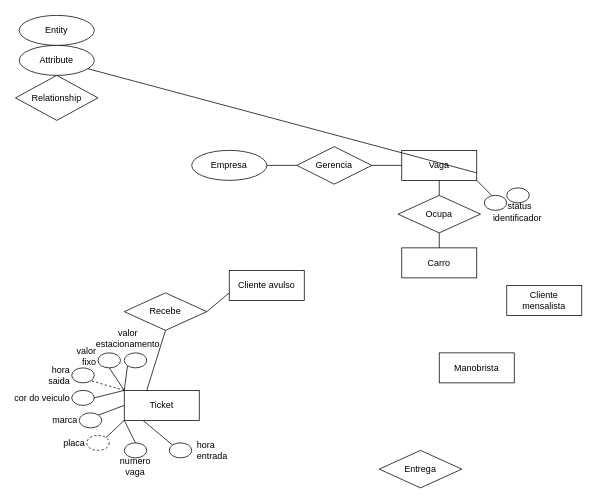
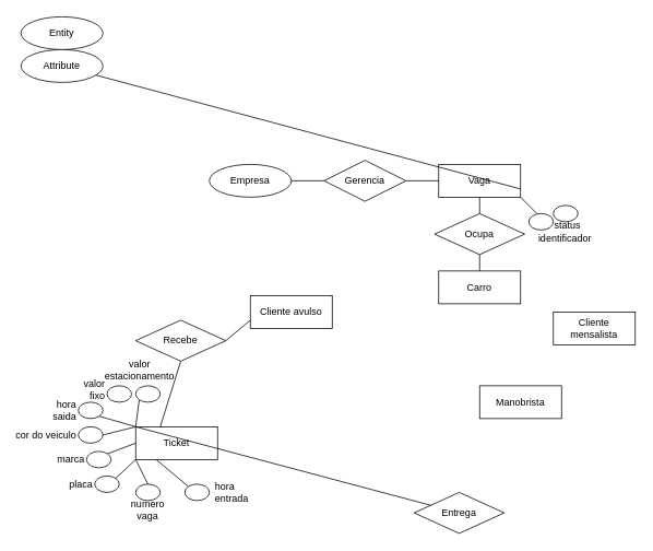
  <mxCell id="0" />
  <mxCell id="1" parent="0" />
  <mxCell id="2" value="Attribute" style="ellipse;whiteSpace=wrap;html=1;align=center;" vertex="1" parent="1"><mxGeometry x="25" y="60" width="100" height="40" as="geometry" /></mxCell>
  <mxCell id="3" value="Entity" style="ellipse;whiteSpace=wrap;html=1;align=center;" vertex="1" parent="1"><mxGeometry x="25" y="20" width="100" height="40" as="geometry" /></mxCell>
- <mxCell id="4" value="Relationship" style="shape=rhombus;perimeter=rhombusPerimeter;whiteSpace=wrap;html=1;align=center;" vertex="1" parent="1"><mxGeometry x="20" y="100" width="110" height="60" as="geometry" /></mxCell>
  <mxCell id="5" style="rounded=0;orthogonalLoop=1;jettySize=auto;html=1;exitX=1;exitY=0.5;exitDx=0;exitDy=0;entryX=0;entryY=0.5;entryDx=0;entryDy=0;endArrow=none;endFill=0;" edge="1" parent="1" source="6" target="14"><mxGeometry relative="1" as="geometry" /></mxCell>
  <mxCell id="6" value="Empresa" style="ellipse;whiteSpace=wrap;html=1;align=center;" vertex="1" parent="1"><mxGeometry x="255" y="200" width="100" height="40" as="geometry" /></mxCell>
  <mxCell id="7" style="rounded=0;orthogonalLoop=1;jettySize=auto;html=1;exitX=0.5;exitY=1;exitDx=0;exitDy=0;entryX=0.5;entryY=0;entryDx=0;entryDy=0;endArrow=none;endFill=0;" edge="1" parent="1" source="8" target="40"><mxGeometry relative="1" as="geometry" /></mxCell>
  <mxCell id="8" value="Vaga" style="whiteSpace=wrap;html=1;align=center;" vertex="1" parent="1"><mxGeometry x="535" y="200" width="100" height="40" as="geometry" /></mxCell>
  <mxCell id="9" value="identificador" style="ellipse;whiteSpace=wrap;html=1;align=left;spacingRight=0;spacingTop=40;spacingLeft=10;" vertex="1" parent="1"><mxGeometry x="645" y="260" width="30" height="20" as="geometry" /></mxCell>
  <mxCell id="10" value="" style="endArrow=none;html=1;rounded=0;entryX=0.332;entryY=0.004;entryDx=0;entryDy=0;entryPerimeter=0;exitX=1;exitY=1;exitDx=0;exitDy=0;" edge="1" parent="1" source="8" target="9"><mxGeometry relative="1" as="geometry"><mxPoint x="635" y="250" as="sourcePoint" /><mxPoint x="665" y="250" as="targetPoint" /></mxGeometry></mxCell>
  <mxCell id="11" value="&lt;span style=&quot;text-wrap: nowrap;&quot;&gt;status&lt;/span&gt;" style="ellipse;whiteSpace=wrap;html=1;align=center;spacingTop=30;spacingLeft=5;" vertex="1" parent="1"><mxGeometry x="675" y="250" width="30" height="20" as="geometry" /></mxCell>
  <mxCell id="12" value="" style="endArrow=none;html=1;rounded=0;exitX=1;exitY=0.75;exitDx=0;exitDy=0;" edge="1" parent="1" source="8" target="2"><mxGeometry relative="1" as="geometry"><mxPoint x="655" y="240" as="sourcePoint" /><mxPoint x="675" y="250" as="targetPoint" /></mxGeometry></mxCell>
  <mxCell id="13" style="rounded=0;orthogonalLoop=1;jettySize=auto;html=1;exitX=1;exitY=0.5;exitDx=0;exitDy=0;entryX=0;entryY=0.5;entryDx=0;entryDy=0;endArrow=none;endFill=0;" edge="1" parent="1" source="14" target="8"><mxGeometry relative="1" as="geometry" /></mxCell>
  <mxCell id="14" value="Gerencia" style="shape=rhombus;perimeter=rhombusPerimeter;whiteSpace=wrap;html=1;align=center;" vertex="1" parent="1"><mxGeometry x="395" y="195" width="100" height="50" as="geometry" /></mxCell>
  <mxCell id="15" style="rounded=0;orthogonalLoop=1;jettySize=auto;html=1;exitX=0;exitY=0.75;exitDx=0;exitDy=0;entryX=1;entryY=0.5;entryDx=0;entryDy=0;endArrow=none;endFill=0;" edge="1" parent="1" source="16" target="21"><mxGeometry relative="1" as="geometry" /></mxCell>
  <mxCell id="16" value="Cliente avulso" style="whiteSpace=wrap;html=1;align=center;" vertex="1" parent="1"><mxGeometry x="305" y="360" width="100" height="40" as="geometry" /></mxCell>
  <mxCell id="17" value="Entrega" style="shape=rhombus;perimeter=rhombusPerimeter;whiteSpace=wrap;html=1;align=center;" vertex="1" parent="1"><mxGeometry x="505" y="600" width="110" height="50" as="geometry" /></mxCell>
  <mxCell id="18" value="Carro" style="whiteSpace=wrap;html=1;align=center;" vertex="1" parent="1"><mxGeometry x="535" y="330" width="100" height="40" as="geometry" /></mxCell>
  <mxCell id="19" value="Manobrista" style="whiteSpace=wrap;html=1;align=center;" vertex="1" parent="1"><mxGeometry x="585" y="470" width="100" height="40" as="geometry" /></mxCell>
- <mxCell id="20" value="&lt;span style=&quot;text-wrap: nowrap;&quot;&gt;placa&lt;/span&gt;" style="ellipse;whiteSpace=wrap;html=1;align=right;spacingRight=30;dashed=1;" vertex="1" parent="1"><mxGeometry x="115" y="580" width="30" height="20" as="geometry" /></mxCell>
+ <mxCell id="20" value="&lt;span style=&quot;text-wrap: nowrap;&quot;&gt;placa&lt;/span&gt;" style="ellipse;whiteSpace=wrap;html=1;align=right;spacingRight=30;" vertex="1" parent="1"><mxGeometry x="115" y="580" width="30" height="20" as="geometry" /></mxCell>
  <mxCell id="21" value="Recebe" style="shape=rhombus;perimeter=rhombusPerimeter;whiteSpace=wrap;html=1;align=center;" vertex="1" parent="1"><mxGeometry x="165" y="390" width="110" height="50" as="geometry" /></mxCell>
  <mxCell id="22" style="rounded=0;orthogonalLoop=1;jettySize=auto;html=1;exitX=0;exitY=0;exitDx=0;exitDy=0;entryX=1;entryY=0.5;entryDx=0;entryDy=0;endArrow=none;endFill=0;" edge="1" parent="1" source="29" target="30"><mxGeometry relative="1" as="geometry" /></mxCell>
  <mxCell id="23" style="rounded=0;orthogonalLoop=1;jettySize=auto;html=1;exitX=0;exitY=0.5;exitDx=0;exitDy=0;entryX=1;entryY=0;entryDx=0;entryDy=0;endArrow=none;endFill=0;" edge="1" parent="1" source="29" target="32"><mxGeometry relative="1" as="geometry" /></mxCell>
  <mxCell id="24" style="rounded=0;orthogonalLoop=1;jettySize=auto;html=1;exitX=0;exitY=1;exitDx=0;exitDy=0;entryX=1;entryY=0;entryDx=0;entryDy=0;endArrow=none;endFill=0;" edge="1" parent="1" source="29" target="20"><mxGeometry relative="1" as="geometry" /></mxCell>
  <mxCell id="25" style="rounded=0;orthogonalLoop=1;jettySize=auto;html=1;exitX=0;exitY=1;exitDx=0;exitDy=0;entryX=0.5;entryY=0;entryDx=0;entryDy=0;endArrow=none;endFill=0;" edge="1" parent="1" source="29" target="34"><mxGeometry relative="1" as="geometry" /></mxCell>
  <mxCell id="26" style="rounded=0;orthogonalLoop=1;jettySize=auto;html=1;exitX=0.25;exitY=1;exitDx=0;exitDy=0;entryX=0;entryY=0;entryDx=0;entryDy=0;endArrow=none;endFill=0;" edge="1" parent="1" source="29" target="33"><mxGeometry relative="1" as="geometry" /></mxCell>
- <mxCell id="27" style="rounded=0;orthogonalLoop=1;jettySize=auto;html=1;exitX=0;exitY=0;exitDx=0;exitDy=0;entryX=1;entryY=1;entryDx=0;entryDy=0;endArrow=none;endFill=0;dashed=1;" edge="1" parent="1" source="29" target="31"><mxGeometry relative="1" as="geometry" /></mxCell>
+ <mxCell id="27" style="rounded=0;orthogonalLoop=1;jettySize=auto;html=1;exitX=0;exitY=0;exitDx=0;exitDy=0;entryX=1;entryY=1;entryDx=0;entryDy=0;endArrow=none;endFill=0;" edge="1" parent="1" source="29" target="31"><mxGeometry relative="1" as="geometry" /></mxCell>
  <mxCell id="28" style="rounded=0;orthogonalLoop=1;jettySize=auto;html=1;exitX=0;exitY=0;exitDx=0;exitDy=0;entryX=0;entryY=1;entryDx=0;entryDy=0;endArrow=none;endFill=0;" edge="1" parent="1" source="29" target="38"><mxGeometry relative="1" as="geometry" /></mxCell>
  <mxCell id="29" value="Ticket" style="whiteSpace=wrap;html=1;align=center;" vertex="1" parent="1"><mxGeometry x="165" y="520" width="100" height="40" as="geometry" /></mxCell>
  <mxCell id="30" value="&lt;span style=&quot;text-wrap: nowrap;&quot;&gt;cor do veiculo&lt;/span&gt;" style="ellipse;whiteSpace=wrap;html=1;align=right;spacingRight=30;" vertex="1" parent="1"><mxGeometry x="95" y="520" width="30" height="20" as="geometry" /></mxCell>
  <mxCell id="31" value="hora&lt;br&gt;saida" style="ellipse;whiteSpace=wrap;html=1;align=right;spacingRight=30;" vertex="1" parent="1"><mxGeometry x="95" y="490" width="30" height="20" as="geometry" /></mxCell>
  <mxCell id="32" value="&lt;span style=&quot;text-wrap: nowrap;&quot;&gt;marca&lt;/span&gt;" style="ellipse;whiteSpace=wrap;html=1;align=right;spacingRight=30;" vertex="1" parent="1"><mxGeometry x="105" y="550" width="30" height="20" as="geometry" /></mxCell>
  <mxCell id="33" value="&lt;span style=&quot;text-wrap: nowrap;&quot;&gt;&lt;font style=&quot;font-size: 12px;&quot;&gt;hora&lt;br&gt;entrada&lt;/font&gt;&lt;/span&gt;" style="ellipse;whiteSpace=wrap;html=1;align=left;perimeterSpacing=0;spacingLeft=35;" vertex="1" parent="1"><mxGeometry x="225" y="590" width="30" height="20" as="geometry" /></mxCell>
  <mxCell id="34" value="&lt;span style=&quot;text-wrap: nowrap;&quot;&gt;numero&lt;br&gt;vaga&lt;/span&gt;" style="ellipse;whiteSpace=wrap;html=1;align=center;spacingBottom=0;spacingTop=42;" vertex="1" parent="1"><mxGeometry x="165" y="590" width="30" height="20" as="geometry" /></mxCell>
  <mxCell id="35" value="Cliente mensalista" style="whiteSpace=wrap;html=1;align=center;" vertex="1" parent="1"><mxGeometry x="675" y="380" width="100" height="40" as="geometry" /></mxCell>
  <mxCell id="36" value="valor&lt;br&gt;fixo" style="ellipse;whiteSpace=wrap;html=1;align=right;spacingRight=30;spacingBottom=10;" vertex="1" parent="1"><mxGeometry x="130" y="470" width="30" height="20" as="geometry" /></mxCell>
- <mxCell id="37" style="rounded=0;orthogonalLoop=1;jettySize=auto;html=1;exitX=0;exitY=0;exitDx=0;exitDy=0;entryX=0.5;entryY=1;entryDx=0;entryDy=0;endArrow=none;endFill=0;" edge="1" parent="1" source="29" target="36"><mxGeometry relative="1" as="geometry" /></mxCell>
+ <mxCell id="37" style="rounded=0;orthogonalLoop=1;jettySize=auto;html=1;exitX=0;exitY=0;exitDx=0;exitDy=0;endArrow=none;endFill=0;" edge="1" parent="1" source="29" target="17"><mxGeometry relative="1" as="geometry" /></mxCell>
  <mxCell id="38" value="valor&lt;br&gt;&lt;div style=&quot;&quot;&gt;&lt;span style=&quot;background-color: initial;&quot;&gt;estacionamento&lt;/span&gt;&lt;/div&gt;" style="ellipse;whiteSpace=wrap;html=1;align=center;spacingRight=20;spacingBottom=58;" vertex="1" parent="1"><mxGeometry x="165" y="470" width="30" height="20" as="geometry" /></mxCell>
  <mxCell id="39" style="rounded=0;orthogonalLoop=1;jettySize=auto;html=1;exitX=0.5;exitY=1;exitDx=0;exitDy=0;entryX=0.5;entryY=0;entryDx=0;entryDy=0;endArrow=none;endFill=0;" edge="1" parent="1" source="40" target="18"><mxGeometry relative="1" as="geometry" /></mxCell>
  <mxCell id="40" value="Ocupa" style="shape=rhombus;perimeter=rhombusPerimeter;whiteSpace=wrap;html=1;align=center;" vertex="1" parent="1"><mxGeometry x="530" y="260" width="110" height="50" as="geometry" /></mxCell>
  <mxCell id="41" style="rounded=0;orthogonalLoop=1;jettySize=auto;html=1;exitX=0.5;exitY=1;exitDx=0;exitDy=0;endArrow=none;endFill=0;" edge="1" parent="1" source="21"><mxGeometry relative="1" as="geometry"><mxPoint x="195" y="520" as="targetPoint" /></mxGeometry></mxCell>
